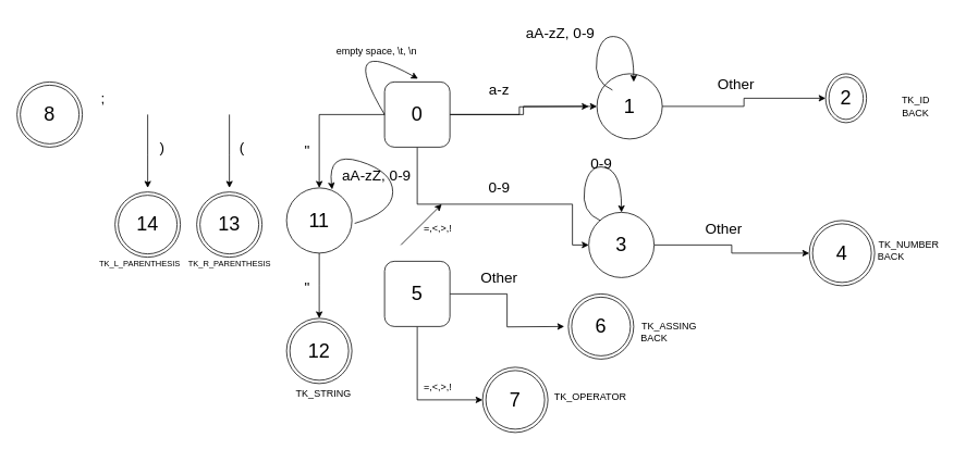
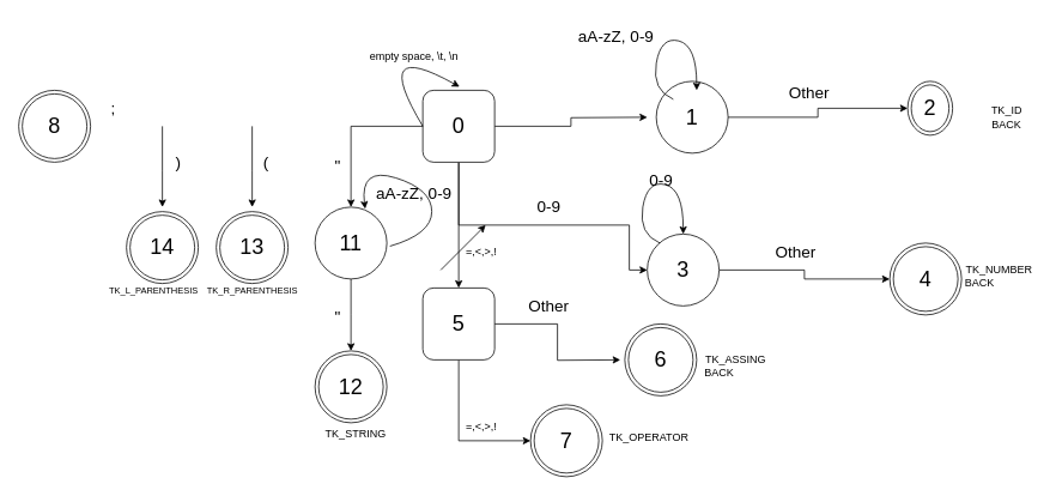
  <mxCell id="0" />
  <mxCell id="1" parent="0" />
  <mxCell id="2" value="" style="curved=1;endArrow=classic;html=1;rounded=0;exitX=1.042;exitY=0.544;exitDx=0;exitDy=0;exitPerimeter=0;entryX=0.698;entryY=0.024;entryDx=0;entryDy=0;entryPerimeter=0;" parent="1" source="36" target="36" edge="1"><mxGeometry width="50" height="50" relative="1" as="geometry"><mxPoint x="460" y="270" as="sourcePoint" /><mxPoint x="460" y="260" as="targetPoint" /><Array as="points"><mxPoint x="480" y="260" /><mxPoint x="480" y="210" /><mxPoint x="400" y="185" /></Array></mxGeometry></mxCell>
  <mxCell id="3" value="&lt;font style=&quot;font-size: 24px;&quot;&gt;2&lt;/font&gt;" style="ellipse;shape=doubleEllipse;whiteSpace=wrap;html=1;aspect=fixed;" parent="1" vertex="1"><mxGeometry x="1010" y="90" width="50" height="60" as="geometry" /></mxCell>
  <mxCell id="4" style="edgeStyle=orthogonalEdgeStyle;rounded=0;orthogonalLoop=1;jettySize=auto;html=1;" parent="1" source="8" edge="1"><mxGeometry relative="1" as="geometry"><mxPoint x="720" y="130" as="targetPoint" /></mxGeometry></mxCell>
  <mxCell id="5" style="edgeStyle=orthogonalEdgeStyle;rounded=0;orthogonalLoop=1;jettySize=auto;html=1;entryX=0;entryY=0.5;entryDx=0;entryDy=0;" parent="1" source="8" target="18" edge="1"><mxGeometry relative="1" as="geometry"><Array as="points"><mxPoint x="510" y="250" /><mxPoint x="700" y="250" /><mxPoint x="700" y="300" /></Array></mxGeometry></mxCell>
- <mxCell id="6" style="edgeStyle=orthogonalEdgeStyle;rounded=0;orthogonalLoop=1;jettySize=auto;html=1;" parent="1" source="8" target="10" edge="1"><mxGeometry relative="1" as="geometry" /></mxCell>
+ <mxCell id="6" style="edgeStyle=orthogonalEdgeStyle;rounded=0;orthogonalLoop=1;jettySize=auto;html=1;entryX=0.5;entryY=0;entryDx=0;entryDy=0;" parent="1" source="8" target="27" edge="1"><mxGeometry relative="1" as="geometry" /></mxCell>
  <mxCell id="7" value="" style="edgeStyle=orthogonalEdgeStyle;rounded=0;orthogonalLoop=1;jettySize=auto;html=1;" parent="1" source="8" target="36" edge="1"><mxGeometry relative="1" as="geometry" /></mxCell>
  <mxCell id="8" value="&lt;font style=&quot;font-size: 24px;&quot;&gt;0&lt;/font&gt;" style="whiteSpace=wrap;html=1;aspect=fixed;rounded=1;" parent="1" vertex="1"><mxGeometry x="470" y="100" width="80" height="80" as="geometry" /></mxCell>
  <mxCell id="9" style="edgeStyle=orthogonalEdgeStyle;rounded=0;orthogonalLoop=1;jettySize=auto;html=1;" parent="1" source="10" target="3" edge="1"><mxGeometry relative="1" as="geometry" /></mxCell>
  <mxCell id="10" value="&lt;font style=&quot;font-size: 24px;&quot;&gt;1&lt;/font&gt;" style="ellipse;whiteSpace=wrap;html=1;aspect=fixed;" parent="1" vertex="1"><mxGeometry x="730" y="90" width="80" height="80" as="geometry" /></mxCell>
  <mxCell id="11" value="" style="curved=1;endArrow=classic;html=1;rounded=0;entryX=0.512;entryY=-0.049;entryDx=0;entryDy=0;entryPerimeter=0;exitX=0;exitY=0.5;exitDx=0;exitDy=0;" parent="1" source="8" target="8" edge="1"><mxGeometry width="50" height="50" relative="1" as="geometry"><mxPoint x="440" y="130" as="sourcePoint" /><mxPoint x="490" y="80" as="targetPoint" /><Array as="points"><mxPoint x="410" y="40" /></Array></mxGeometry></mxCell>
  <mxCell id="12" value="empty space, \t, \n" style="text;html=1;align=center;verticalAlign=middle;resizable=0;points=[];autosize=1;strokeColor=none;fillColor=none;" parent="1" vertex="1"><mxGeometry x="400" y="48" width="120" height="30" as="geometry" /></mxCell>
- <mxCell id="13" value="&lt;font style=&quot;font-size: 18px;&quot;&gt;a-z&lt;/font&gt;" style="text;html=1;align=center;verticalAlign=middle;resizable=0;points=[];autosize=1;strokeColor=none;fillColor=none;" parent="1" vertex="1"><mxGeometry x="585" y="90" width="50" height="40" as="geometry" /></mxCell>
  <mxCell id="14" value="&lt;font style=&quot;font-size: 18px;&quot;&gt;aA-zZ, 0-9&lt;font&gt;&lt;br&gt;&lt;/font&gt;&lt;/font&gt;" style="text;html=1;align=center;verticalAlign=middle;resizable=0;points=[];autosize=1;strokeColor=none;fillColor=none;" parent="1" vertex="1"><mxGeometry x="630" width="110" height="40" as="geometry" y="20" /></mxCell>
  <mxCell id="15" value="&lt;div&gt;&lt;font style=&quot;font-size: 18px;&quot;&gt;Other&lt;/font&gt;&lt;/div&gt;" style="text;html=1;align=center;verticalAlign=middle;resizable=0;points=[];autosize=1;strokeColor=none;fillColor=none;" parent="1" vertex="1"><mxGeometry x="865" y="83" width="70" height="40" as="geometry" /></mxCell>
  <mxCell id="16" value="&lt;div&gt;TK_ID&lt;/div&gt;&lt;div&gt;BACK&lt;br&gt;&lt;/div&gt;" style="text;html=1;align=center;verticalAlign=middle;resizable=0;points=[];autosize=1;strokeColor=none;fillColor=none;" parent="1" vertex="1"><mxGeometry x="1090" y="110" width="60" height="40" as="geometry" /></mxCell>
  <mxCell id="17" style="edgeStyle=orthogonalEdgeStyle;rounded=0;orthogonalLoop=1;jettySize=auto;html=1;entryX=0;entryY=0.5;entryDx=0;entryDy=0;" parent="1" source="18" target="19" edge="1"><mxGeometry relative="1" as="geometry" /></mxCell>
  <mxCell id="18" value="&lt;font style=&quot;font-size: 24px;&quot;&gt;3&lt;/font&gt;" style="ellipse;whiteSpace=wrap;html=1;aspect=fixed;" parent="1" vertex="1"><mxGeometry x="720" y="260" width="80" height="80" as="geometry" /></mxCell>
  <mxCell id="19" value="&lt;font style=&quot;font-size: 24px;&quot;&gt;4&lt;/font&gt;" style="ellipse;shape=doubleEllipse;whiteSpace=wrap;html=1;aspect=fixed;" parent="1" vertex="1"><mxGeometry x="990" y="270" width="80" height="80" as="geometry" /></mxCell>
  <mxCell id="20" value="&lt;div&gt;&lt;font style=&quot;font-size: 18px;&quot;&gt;0-9&lt;/font&gt;&lt;/div&gt;" style="text;html=1;align=center;verticalAlign=middle;resizable=0;points=[];autosize=1;strokeColor=none;fillColor=none;" parent="1" vertex="1"><mxGeometry x="585" y="210" width="50" height="40" as="geometry" /></mxCell>
  <mxCell id="21" value="" style="curved=1;endArrow=classic;html=1;rounded=0;exitX=0;exitY=0.5;exitDx=0;exitDy=0;entryX=0.5;entryY=0;entryDx=0;entryDy=0;" parent="1" target="18" edge="1"><mxGeometry width="50" height="50" relative="1" as="geometry"><mxPoint x="734" y="270" as="sourcePoint" /><mxPoint x="775" y="250" as="targetPoint" /><Array as="points"><mxPoint x="710" y="260" /><mxPoint x="720" y="200" /><mxPoint x="760" y="210" /></Array></mxGeometry></mxCell>
  <mxCell id="22" value="&lt;div&gt;&lt;font style=&quot;font-size: 18px;&quot;&gt;0-9&lt;/font&gt;&lt;/div&gt;" style="text;html=1;align=center;verticalAlign=middle;resizable=0;points=[];autosize=1;strokeColor=none;fillColor=none;" parent="1" vertex="1"><mxGeometry x="710" y="180" width="50" height="40" as="geometry" /></mxCell>
  <mxCell id="23" value="&lt;div&gt;&lt;font style=&quot;font-size: 18px;&quot;&gt;Other&lt;/font&gt;&lt;/div&gt;" style="text;html=1;align=center;verticalAlign=middle;resizable=0;points=[];autosize=1;strokeColor=none;fillColor=none;" parent="1" vertex="1"><mxGeometry x="850" y="260" width="70" height="40" as="geometry" /></mxCell>
  <mxCell id="24" value="&lt;div&gt;&amp;nbsp;&amp;nbsp;&amp;nbsp;&amp;nbsp;&amp;nbsp;&amp;nbsp;&amp;nbsp;&amp;nbsp;&amp;nbsp;&amp;nbsp;&amp;nbsp;&amp;nbsp;&lt;/div&gt;&lt;div&gt;&amp;nbsp;&amp;nbsp;&amp;nbsp;&amp;nbsp;&amp;nbsp;&amp;nbsp;&amp;nbsp;&amp;nbsp;&amp;nbsp;&amp;nbsp;&amp;nbsp;&amp;nbsp; TK_NUMBER&lt;/div&gt;&lt;div&gt;BACK&lt;br&gt;&lt;/div&gt;" style="text;html=1;align=center;verticalAlign=middle;resizable=0;points=[];autosize=1;strokeColor=none;fillColor=none;" parent="1" vertex="1"><mxGeometry x="1020" y="270" width="140" height="60" as="geometry" /></mxCell>
  <mxCell id="25" style="edgeStyle=orthogonalEdgeStyle;rounded=0;orthogonalLoop=1;jettySize=auto;html=1;" parent="1" source="27" edge="1"><mxGeometry relative="1" as="geometry"><mxPoint x="690" y="400" as="targetPoint" /></mxGeometry></mxCell>
  <mxCell id="26" style="edgeStyle=orthogonalEdgeStyle;rounded=0;orthogonalLoop=1;jettySize=auto;html=1;entryX=0;entryY=0.5;entryDx=0;entryDy=0;" parent="1" source="27" edge="1"><mxGeometry relative="1" as="geometry"><mxPoint x="590" y="490" as="targetPoint" /><Array as="points"><mxPoint x="510" y="490" /></Array></mxGeometry></mxCell>
  <mxCell id="27" value="&lt;font style=&quot;font-size: 24px;&quot;&gt;5&lt;/font&gt;" style="whiteSpace=wrap;html=1;aspect=fixed;rounded=1;" parent="1" vertex="1"><mxGeometry x="470" y="320" width="80" height="80" as="geometry" /></mxCell>
  <mxCell id="28" value="=,&amp;lt;,&amp;gt;,!" style="text;html=1;align=center;verticalAlign=middle;resizable=0;points=[];autosize=1;strokeColor=none;fillColor=none;" parent="1" vertex="1"><mxGeometry x="505" y="265" width="60" height="30" as="geometry" /></mxCell>
  <mxCell id="29" value="&lt;div&gt;&lt;font style=&quot;font-size: 18px;&quot;&gt;Other&lt;/font&gt;&lt;/div&gt;" style="text;html=1;align=center;verticalAlign=middle;resizable=0;points=[];autosize=1;strokeColor=none;fillColor=none;" parent="1" vertex="1"><mxGeometry x="575" y="320" width="70" height="40" as="geometry" /></mxCell>
  <mxCell id="30" value="=,&amp;lt;,&amp;gt;,!" style="text;html=1;align=center;verticalAlign=middle;resizable=0;points=[];autosize=1;strokeColor=none;fillColor=none;" parent="1" vertex="1"><mxGeometry x="505" y="460" width="60" height="30" as="geometry" /></mxCell>
  <mxCell id="31" value="&lt;font style=&quot;font-size: 24px;&quot;&gt;6&lt;/font&gt;" style="ellipse;shape=doubleEllipse;whiteSpace=wrap;html=1;aspect=fixed;" parent="1" vertex="1"><mxGeometry x="695" y="360" width="80" height="80" as="geometry" /></mxCell>
  <mxCell id="32" value="&lt;font style=&quot;font-size: 24px;&quot;&gt;7&lt;/font&gt;" style="ellipse;shape=doubleEllipse;whiteSpace=wrap;html=1;aspect=fixed;" parent="1" vertex="1"><mxGeometry x="590" y="450" width="80" height="80" as="geometry" /></mxCell>
  <mxCell id="33" value="&lt;div&gt;&amp;nbsp;&amp;nbsp;&amp;nbsp;&amp;nbsp;&amp;nbsp;&amp;nbsp;&amp;nbsp;&amp;nbsp;&amp;nbsp;&amp;nbsp;&amp;nbsp;&amp;nbsp;&lt;/div&gt;&lt;div&gt;&amp;nbsp;&amp;nbsp;&amp;nbsp;&amp;nbsp;&amp;nbsp;&amp;nbsp;&amp;nbsp;&amp;nbsp;&amp;nbsp;&amp;nbsp; TK_ASSING&lt;/div&gt;&lt;div&gt;BACK&lt;br&gt;&lt;/div&gt;" style="text;html=1;align=center;verticalAlign=middle;resizable=0;points=[];autosize=1;strokeColor=none;fillColor=none;" parent="1" vertex="1"><mxGeometry x="735" y="370" width="130" height="60" as="geometry" /></mxCell>
  <mxCell id="34" value="&lt;div&gt;&amp;nbsp;&amp;nbsp;&amp;nbsp;&amp;nbsp;&amp;nbsp;&amp;nbsp;&amp;nbsp;&amp;nbsp;&amp;nbsp;&amp;nbsp;&amp;nbsp;&amp;nbsp;&amp;nbsp;&amp;nbsp;&amp;nbsp; TK_OPERATOR&lt;/div&gt;&lt;div&gt;&lt;br&gt;&lt;/div&gt;&lt;div&gt;&lt;br&gt;&lt;/div&gt;" style="text;html=1;align=center;verticalAlign=middle;resizable=0;points=[];autosize=1;strokeColor=none;fillColor=none;" parent="1" vertex="1"><mxGeometry x="615" y="470" width="160" height="60" as="geometry" /></mxCell>
  <mxCell id="35" value="" style="edgeStyle=orthogonalEdgeStyle;rounded=0;orthogonalLoop=1;jettySize=auto;html=1;" parent="1" source="36" edge="1"><mxGeometry relative="1" as="geometry"><mxPoint x="390" y="390" as="targetPoint" /></mxGeometry></mxCell>
  <mxCell id="36" value="&lt;font style=&quot;font-size: 24px;&quot;&gt;11&lt;/font&gt;" style="ellipse;whiteSpace=wrap;html=1;" parent="1" vertex="1"><mxGeometry x="350" y="230" width="80" height="80" as="geometry" /></mxCell>
  <mxCell id="37" value="&lt;font style=&quot;font-size: 18px;&quot;&gt;&quot;&lt;/font&gt;" style="text;html=1;align=center;verticalAlign=middle;resizable=0;points=[];autosize=1;strokeColor=none;fillColor=none;" parent="1" vertex="1"><mxGeometry x="360" y="165" width="30" height="40" as="geometry" /></mxCell>
  <mxCell id="38" value="" style="curved=1;endArrow=classic;html=1;rounded=0;exitX=0;exitY=0.5;exitDx=0;exitDy=0;entryX=0.5;entryY=0;entryDx=0;entryDy=0;" parent="1" edge="1"><mxGeometry width="50" height="50" relative="1" as="geometry"><mxPoint x="749" y="110" as="sourcePoint" /><mxPoint x="775" y="100" as="targetPoint" /><Array as="points"><mxPoint x="725" y="100" /><mxPoint x="735" y="40" /><mxPoint x="775" y="50" /></Array></mxGeometry></mxCell>
  <mxCell id="39" value="&lt;font style=&quot;font-size: 18px;&quot;&gt;aA-zZ, 0-9&lt;/font&gt;" style="text;html=1;align=center;verticalAlign=middle;resizable=0;points=[];autosize=1;strokeColor=none;fillColor=none;" parent="1" vertex="1"><mxGeometry x="405" y="195" width="110" height="40" as="geometry" /></mxCell>
  <mxCell id="40" value="&lt;font style=&quot;font-size: 18px;&quot;&gt;&quot;&lt;/font&gt;" style="text;html=1;align=center;verticalAlign=middle;resizable=0;points=[];autosize=1;strokeColor=none;fillColor=none;" parent="1" vertex="1"><mxGeometry x="360" y="333" width="30" height="40" as="geometry" /></mxCell>
  <mxCell id="41" value="&lt;div&gt;&lt;div&gt;&lt;br&gt;&lt;/div&gt;&lt;div&gt;TK_STRING&lt;/div&gt;&lt;/div&gt;" style="text;html=1;align=center;verticalAlign=middle;resizable=0;points=[];autosize=1;strokeColor=none;fillColor=none;" parent="1" vertex="1"><mxGeometry x="350" y="455" width="90" height="40" as="geometry" /></mxCell>
  <mxCell id="42" value="&lt;font style=&quot;font-size: 24px;&quot;&gt;12&lt;/font&gt;" style="ellipse;shape=doubleEllipse;whiteSpace=wrap;html=1;aspect=fixed;" parent="1" vertex="1"><mxGeometry x="350" y="390" width="80" height="80" as="geometry" /></mxCell>
  <mxCell id="43" value="&lt;font style=&quot;font-size: 24px;&quot;&gt;8&lt;/font&gt;" style="ellipse;shape=doubleEllipse;whiteSpace=wrap;html=1;aspect=fixed;" parent="1" vertex="1"><mxGeometry x="20" y="100" width="80" height="80" as="geometry" /></mxCell>
  <mxCell id="44" value="&lt;font style=&quot;font-size: 18px;&quot;&gt;;&lt;/font&gt;" style="text;html=1;align=center;verticalAlign=middle;resizable=0;points=[];autosize=1;strokeColor=none;fillColor=none;" parent="1" vertex="1"><mxGeometry x="110" y="100" width="30" height="40" as="geometry" /></mxCell>
  <mxCell id="45" value="" style="endArrow=classic;html=1;rounded=0;" edge="1" parent="1"><mxGeometry width="50" height="50" relative="1" as="geometry"><mxPoint x="490" y="300" as="sourcePoint" /><mxPoint x="540" y="250" as="targetPoint" /></mxGeometry></mxCell>
  <mxCell id="46" value="" style="endArrow=classic;html=1;rounded=0;" edge="1" parent="1"><mxGeometry width="50" height="50" relative="1" as="geometry"><mxPoint x="280" y="140" as="sourcePoint" /><mxPoint x="280" y="230" as="targetPoint" /><Array as="points"><mxPoint x="280" y="190" /></Array></mxGeometry></mxCell>
  <mxCell id="47" value="&lt;span style=&quot;font-size: 18px;&quot;&gt;&amp;nbsp;)&lt;/span&gt;" style="text;html=1;align=center;verticalAlign=middle;resizable=0;points=[];autosize=1;strokeColor=none;fillColor=none;" vertex="1" parent="1"><mxGeometry x="180" y="160" width="30" height="40" as="geometry" /></mxCell>
  <mxCell id="48" value="&lt;font style=&quot;font-size: 24px;&quot;&gt;13&lt;/font&gt;" style="ellipse;shape=doubleEllipse;whiteSpace=wrap;html=1;aspect=fixed;" vertex="1" parent="1"><mxGeometry x="240" y="235" width="80" height="80" as="geometry" /></mxCell>
  <mxCell id="49" value="&lt;font style=&quot;font-size: 24px;&quot;&gt;14&lt;/font&gt;" style="ellipse;shape=doubleEllipse;whiteSpace=wrap;html=1;aspect=fixed;" vertex="1" parent="1"><mxGeometry x="140" y="235" width="80" height="80" as="geometry" /></mxCell>
  <mxCell id="50" value="" style="endArrow=classic;html=1;rounded=0;" edge="1" parent="1"><mxGeometry width="50" height="50" relative="1" as="geometry"><mxPoint x="180" y="140" as="sourcePoint" /><mxPoint x="180" y="230" as="targetPoint" /><Array as="points"><mxPoint x="180" y="190" /></Array></mxGeometry></mxCell>
  <mxCell id="51" value="&lt;span style=&quot;font-size: 18px;&quot;&gt;(&lt;/span&gt;" style="text;html=1;align=center;verticalAlign=middle;resizable=0;points=[];autosize=1;strokeColor=none;fillColor=none;" vertex="1" parent="1"><mxGeometry x="280" y="160" width="30" height="40" as="geometry" /></mxCell>
  <mxCell id="52" value="&lt;br&gt;&lt;font style=&quot;font-size: 10px;&quot;&gt;TK_L_PARENTHESIS&lt;/font&gt;" style="text;html=1;align=center;verticalAlign=middle;resizable=0;points=[];autosize=1;strokeColor=none;fillColor=none;" vertex="1" parent="1"><mxGeometry x="110" y="295" width="120" height="40" as="geometry" /></mxCell>
  <mxCell id="53" value="&lt;br&gt;&lt;font style=&quot;font-size: 10px;&quot;&gt;TK_R_PARENTHESIS&lt;/font&gt;" style="text;html=1;align=center;verticalAlign=middle;resizable=0;points=[];autosize=1;strokeColor=none;fillColor=none;" vertex="1" parent="1"><mxGeometry x="220" y="295" width="120" height="40" as="geometry" /></mxCell>
